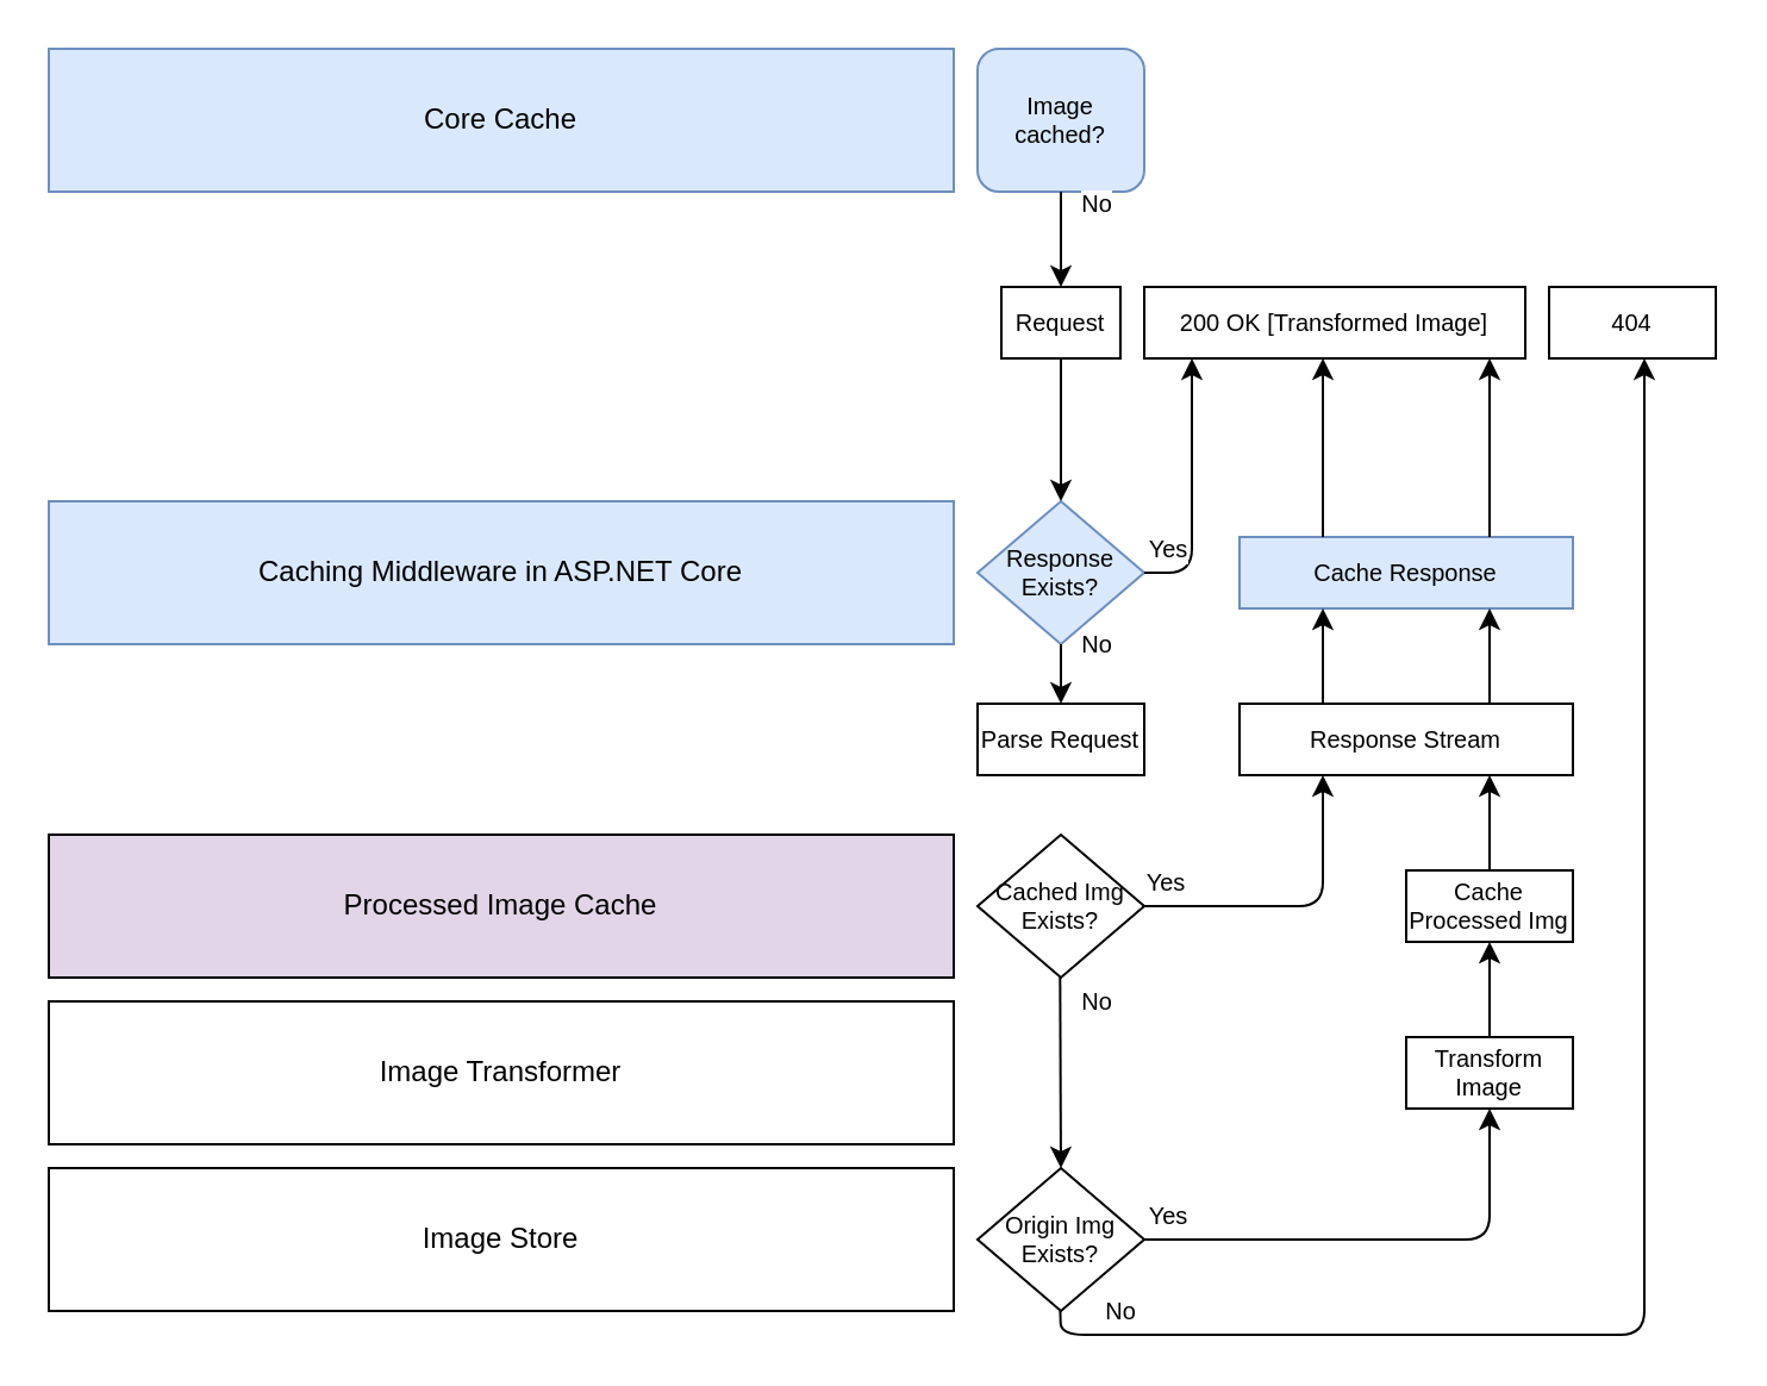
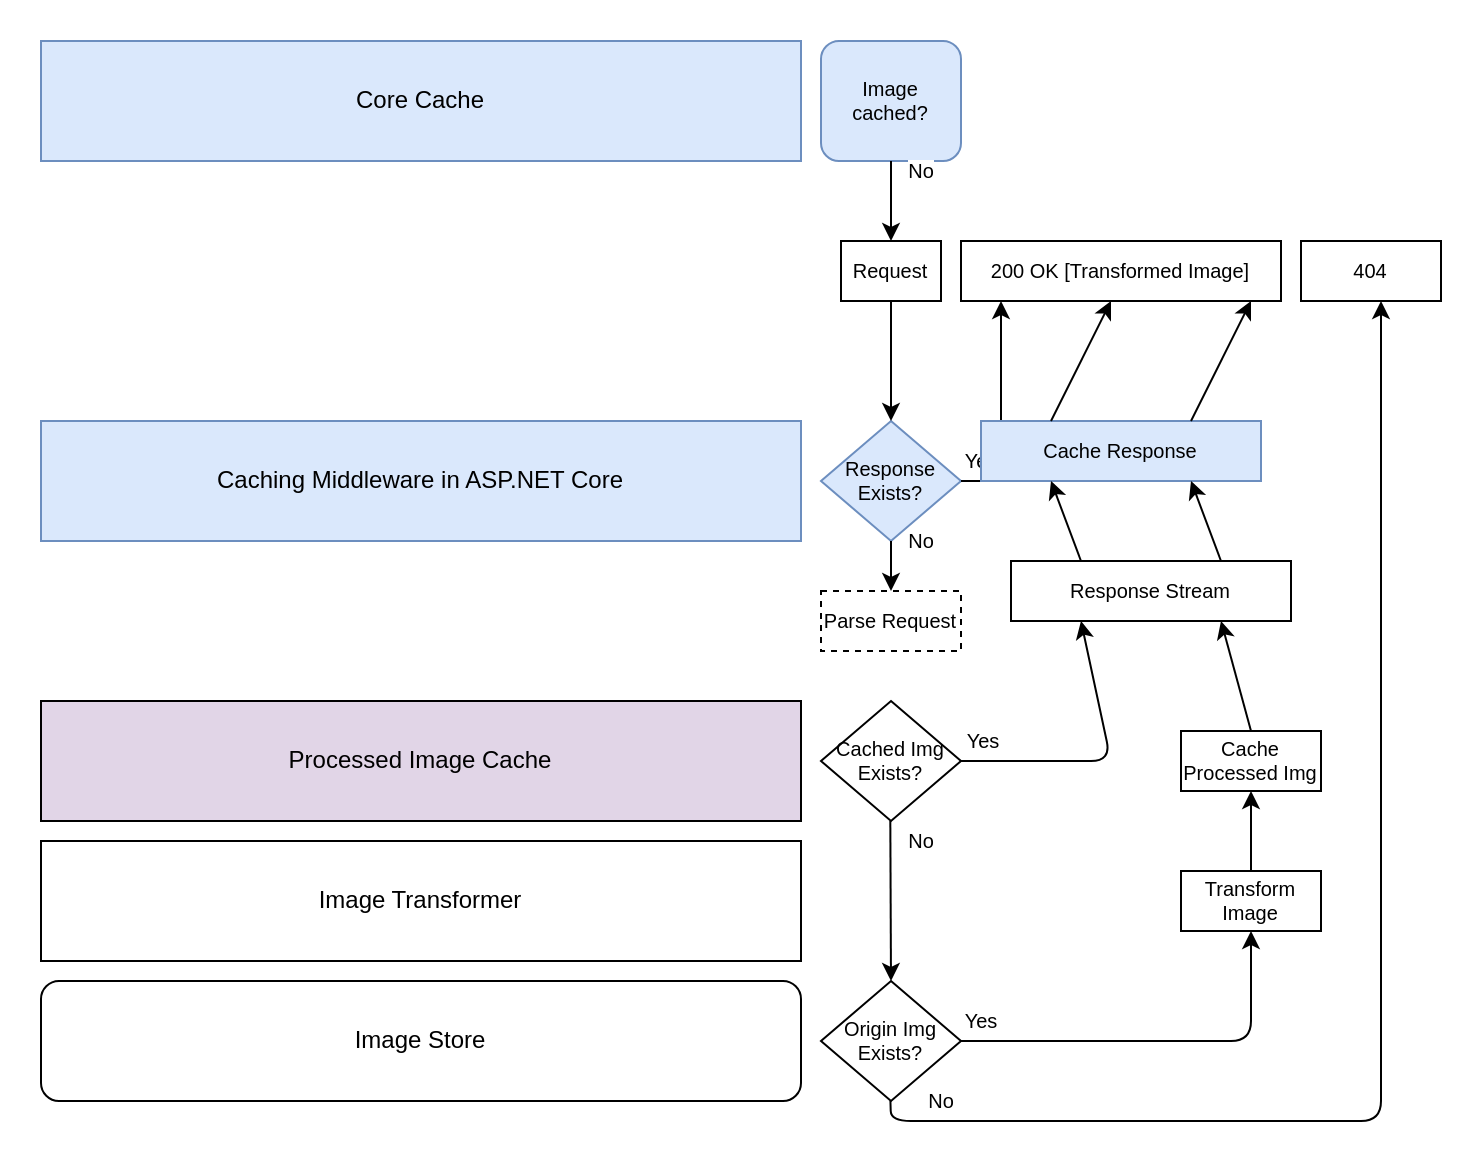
  <mxCell id="0" />
  <mxCell id="1" parent="0" />
  <mxCell id="2" value="Request" style="rounded=0;whiteSpace=wrap;html=1;fontSize=10;" parent="1" vertex="1"><mxGeometry x="420" y="120" width="50" height="30" as="geometry" /></mxCell>
  <mxCell id="3" value="Caching Middleware in ASP.NET Core" style="rounded=0;whiteSpace=wrap;html=1;fillColor=#dae8fc;strokeColor=#6c8ebf;" parent="1" vertex="1"><mxGeometry x="20" y="210" width="380" height="60" as="geometry" /></mxCell>
  <mxCell id="4" value="Processed Image Cache" style="rounded=0;whiteSpace=wrap;html=1;fillColor=#e1d5e7;" parent="1" vertex="1"><mxGeometry x="20" y="350" width="380" height="60" as="geometry" /></mxCell>
  <mxCell id="5" value="Image Transformer" style="rounded=0;whiteSpace=wrap;html=1;" parent="1" vertex="1"><mxGeometry x="20" y="420" width="380" height="60" as="geometry" /></mxCell>
- <mxCell id="6" value="Image Store" style="rounded=0;whiteSpace=wrap;html=1;" parent="1" vertex="1"><mxGeometry x="20" y="490" width="380" height="60" as="geometry" /></mxCell>
+ <mxCell id="6" value="Image Store" style="whiteSpace=wrap;html=1;rounded=1;" parent="1" vertex="1"><mxGeometry x="20" y="490" width="380" height="60" as="geometry" /></mxCell>
  <mxCell id="7" value="Response Exists?" style="rhombus;whiteSpace=wrap;html=1;fontSize=10;fillColor=#dae8fc;strokeColor=#6c8ebf;" parent="1" vertex="1"><mxGeometry x="410" y="210" width="70" height="60" as="geometry" /></mxCell>
  <mxCell id="8" value="Cached Img Exists?" style="rhombus;whiteSpace=wrap;html=1;fontSize=10;" parent="1" vertex="1"><mxGeometry x="410" y="350" width="70" height="60" as="geometry" /></mxCell>
  <mxCell id="9" value="Origin Img&lt;br&gt;Exists?" style="rhombus;whiteSpace=wrap;html=1;fontSize=10;" parent="1" vertex="1"><mxGeometry x="410" y="490" width="70" height="60" as="geometry" /></mxCell>
  <mxCell id="10" value="" style="endArrow=classic;html=1;entryX=0.5;entryY=0;entryDx=0;entryDy=0;fontSize=10;" parent="1" target="7" edge="1"><mxGeometry width="50" height="50" relative="1" as="geometry"><mxPoint x="445" y="150" as="sourcePoint" /><mxPoint x="400" y="280" as="targetPoint" /></mxGeometry></mxCell>
  <mxCell id="11" value="Transform Image" style="rounded=0;whiteSpace=wrap;html=1;fontSize=10;" parent="1" vertex="1"><mxGeometry x="590" y="435" width="70" height="30" as="geometry" /></mxCell>
- <mxCell id="12" value="Parse Request" style="rounded=0;whiteSpace=wrap;html=1;fontSize=10;" parent="1" vertex="1"><mxGeometry x="410" y="295" width="70" height="30" as="geometry" /></mxCell>
+ <mxCell id="12" value="Parse Request" style="rounded=0;whiteSpace=wrap;html=1;fontSize=10;dashed=1;" parent="1" vertex="1"><mxGeometry x="410" y="295" width="70" height="30" as="geometry" /></mxCell>
  <mxCell id="13" value="No" style="endArrow=classic;html=1;entryX=0.5;entryY=0;entryDx=0;entryDy=0;fontSize=10;" parent="1" target="9" edge="1"><mxGeometry x="-0.748" y="15" width="50" height="50" relative="1" as="geometry"><mxPoint x="444.66" y="410" as="sourcePoint" /><mxPoint x="444.66" y="470" as="targetPoint" /><mxPoint as="offset" /></mxGeometry></mxCell>
  <mxCell id="14" value="Yes" style="endArrow=classic;html=1;entryX=0.5;entryY=1;entryDx=0;entryDy=0;fontSize=10;" parent="1" target="11" edge="1"><mxGeometry x="-0.9" y="10" width="50" height="50" relative="1" as="geometry"><mxPoint x="480" y="520" as="sourcePoint" /><mxPoint x="525" y="480" as="targetPoint" /><Array as="points"><mxPoint x="625" y="520" /></Array><mxPoint as="offset" /></mxGeometry></mxCell>
  <mxCell id="15" value="Yes" style="endArrow=classic;html=1;entryX=0.25;entryY=1;entryDx=0;entryDy=0;fontSize=10;" parent="1" target="18" edge="1"><mxGeometry x="-0.856" y="10" width="50" height="50" relative="1" as="geometry"><mxPoint x="480" y="380" as="sourcePoint" /><mxPoint x="530" y="340" as="targetPoint" /><Array as="points"><mxPoint x="555" y="380" /></Array><mxPoint as="offset" /></mxGeometry></mxCell>
  <mxCell id="16" value="Yes" style="endArrow=classic;html=1;fontSize=10;" parent="1" edge="1"><mxGeometry x="-0.455" y="10" width="50" height="50" relative="1" as="geometry"><mxPoint x="480" y="240" as="sourcePoint" /><mxPoint x="500" y="150" as="targetPoint" /><Array as="points"><mxPoint x="500" y="240" /></Array><mxPoint as="offset" /></mxGeometry></mxCell>
  <mxCell id="17" value="Cache Processed Img" style="rounded=0;whiteSpace=wrap;html=1;fontSize=10;" parent="1" vertex="1"><mxGeometry x="590" y="365" width="70" height="30" as="geometry" /></mxCell>
- <mxCell id="18" value="Response Stream" style="rounded=0;whiteSpace=wrap;html=1;fontSize=10;" parent="1" vertex="1"><mxGeometry x="520" y="295" width="140" height="30" as="geometry" /></mxCell>
- <mxCell id="19" value="Cache Response" style="rounded=0;whiteSpace=wrap;html=1;fontSize=10;fillColor=#dae8fc;strokeColor=#6c8ebf;" parent="1" vertex="1"><mxGeometry x="520" y="225" width="140" height="30" as="geometry" /></mxCell>
+ <mxCell id="18" value="Response Stream" style="rounded=0;whiteSpace=wrap;html=1;fontSize=10;" parent="1" vertex="1"><mxGeometry x="505" y="280" width="140" height="30" as="geometry" /></mxCell>
+ <mxCell id="19" value="Cache Response" style="rounded=0;whiteSpace=wrap;html=1;fontSize=10;fillColor=#dae8fc;strokeColor=#6c8ebf;" parent="1" vertex="1"><mxGeometry x="490" y="210" width="140" height="30" as="geometry" /></mxCell>
  <mxCell id="20" value="" style="endArrow=classic;html=1;exitX=0.5;exitY=0;exitDx=0;exitDy=0;entryX=0.5;entryY=1;entryDx=0;entryDy=0;fontSize=10;" parent="1" source="11" target="17" edge="1"><mxGeometry width="50" height="50" relative="1" as="geometry"><mxPoint x="670" y="420" as="sourcePoint" /><mxPoint x="720" y="370" as="targetPoint" /></mxGeometry></mxCell>
  <mxCell id="21" value="" style="endArrow=classic;html=1;exitX=0.5;exitY=0;exitDx=0;exitDy=0;entryX=0.75;entryY=1;entryDx=0;entryDy=0;fontSize=10;" parent="1" source="17" target="18" edge="1"><mxGeometry width="50" height="50" relative="1" as="geometry"><mxPoint x="635" y="450" as="sourcePoint" /><mxPoint x="635" y="410" as="targetPoint" /></mxGeometry></mxCell>
  <mxCell id="22" value="" style="endArrow=classic;html=1;exitX=0.75;exitY=0;exitDx=0;exitDy=0;entryX=0.75;entryY=1;entryDx=0;entryDy=0;fontSize=10;" parent="1" source="18" target="19" edge="1"><mxGeometry width="50" height="50" relative="1" as="geometry"><mxPoint x="625" y="370" as="sourcePoint" /><mxPoint x="625" y="330" as="targetPoint" /><Array as="points" /></mxGeometry></mxCell>
  <mxCell id="23" value="" style="endArrow=classic;html=1;exitX=0.25;exitY=0;exitDx=0;exitDy=0;fontSize=10;entryX=0.25;entryY=1;entryDx=0;entryDy=0;" parent="1" source="18" target="19" edge="1"><mxGeometry width="50" height="50" relative="1" as="geometry"><mxPoint x="635" y="310" as="sourcePoint" /><mxPoint x="560" y="258" as="targetPoint" /><Array as="points" /></mxGeometry></mxCell>
  <mxCell id="24" value="" style="endArrow=classic;html=1;exitX=0.25;exitY=0;exitDx=0;exitDy=0;fontSize=10;" parent="1" source="19" edge="1"><mxGeometry width="50" height="50" relative="1" as="geometry"><mxPoint x="569.9" y="310.9" as="sourcePoint" /><mxPoint x="555" y="150" as="targetPoint" /><Array as="points" /></mxGeometry></mxCell>
  <mxCell id="25" value="" style="endArrow=classic;html=1;exitX=0.75;exitY=0;exitDx=0;exitDy=0;fontSize=10;" parent="1" source="19" edge="1"><mxGeometry width="50" height="50" relative="1" as="geometry"><mxPoint x="624.75" y="230" as="sourcePoint" /><mxPoint x="625" y="150" as="targetPoint" /><Array as="points" /></mxGeometry></mxCell>
  <mxCell id="26" value="No" style="endArrow=classic;html=1;entryX=0.5;entryY=0;entryDx=0;entryDy=0;fontSize=10;" parent="1" target="12" edge="1"><mxGeometry x="-1" y="15" width="50" height="50" relative="1" as="geometry"><mxPoint x="445" y="270" as="sourcePoint" /><mxPoint x="455" y="220" as="targetPoint" /><mxPoint as="offset" /></mxGeometry></mxCell>
  <mxCell id="27" value="200 OK [Transformed Image]" style="rounded=0;whiteSpace=wrap;html=1;fontSize=10;" parent="1" vertex="1"><mxGeometry x="480" y="120" width="160" height="30" as="geometry" /></mxCell>
  <mxCell id="28" value="No" style="endArrow=classic;html=1;fontSize=10;" parent="1" edge="1"><mxGeometry x="-0.895" y="10" width="50" height="50" relative="1" as="geometry"><mxPoint x="444.71" y="550" as="sourcePoint" /><mxPoint x="690" y="150" as="targetPoint" /><Array as="points"><mxPoint x="445" y="560" /><mxPoint x="690" y="560" /></Array><mxPoint as="offset" /></mxGeometry></mxCell>
  <mxCell id="29" value="404" style="rounded=0;whiteSpace=wrap;html=1;fontSize=10;" parent="1" vertex="1"><mxGeometry x="650" y="120" width="70" height="30" as="geometry" /></mxCell>
  <mxCell id="30" value="Core Cache" style="rounded=0;whiteSpace=wrap;html=1;fillColor=#dae8fc;strokeColor=#6c8ebf;" vertex="1" parent="1"><mxGeometry x="20" y="20" width="380" height="60" as="geometry" /></mxCell>
  <mxCell id="31" value="Image cached?" style="whiteSpace=wrap;html=1;fontSize=10;fillColor=#dae8fc;strokeColor=#6c8ebf;rounded=1;" vertex="1" parent="1"><mxGeometry x="410" y="20" width="70" height="60" as="geometry" /></mxCell>
  <mxCell id="32" value="No" style="endArrow=classic;html=1;fontSize=10;exitX=0.5;exitY=1;exitDx=0;exitDy=0;" edge="1" parent="1" source="31"><mxGeometry x="-0.748" y="15" width="50" height="50" relative="1" as="geometry"><mxPoint x="454.66" y="420" as="sourcePoint" /><mxPoint x="445" y="120" as="targetPoint" /><mxPoint as="offset" /></mxGeometry></mxCell>
